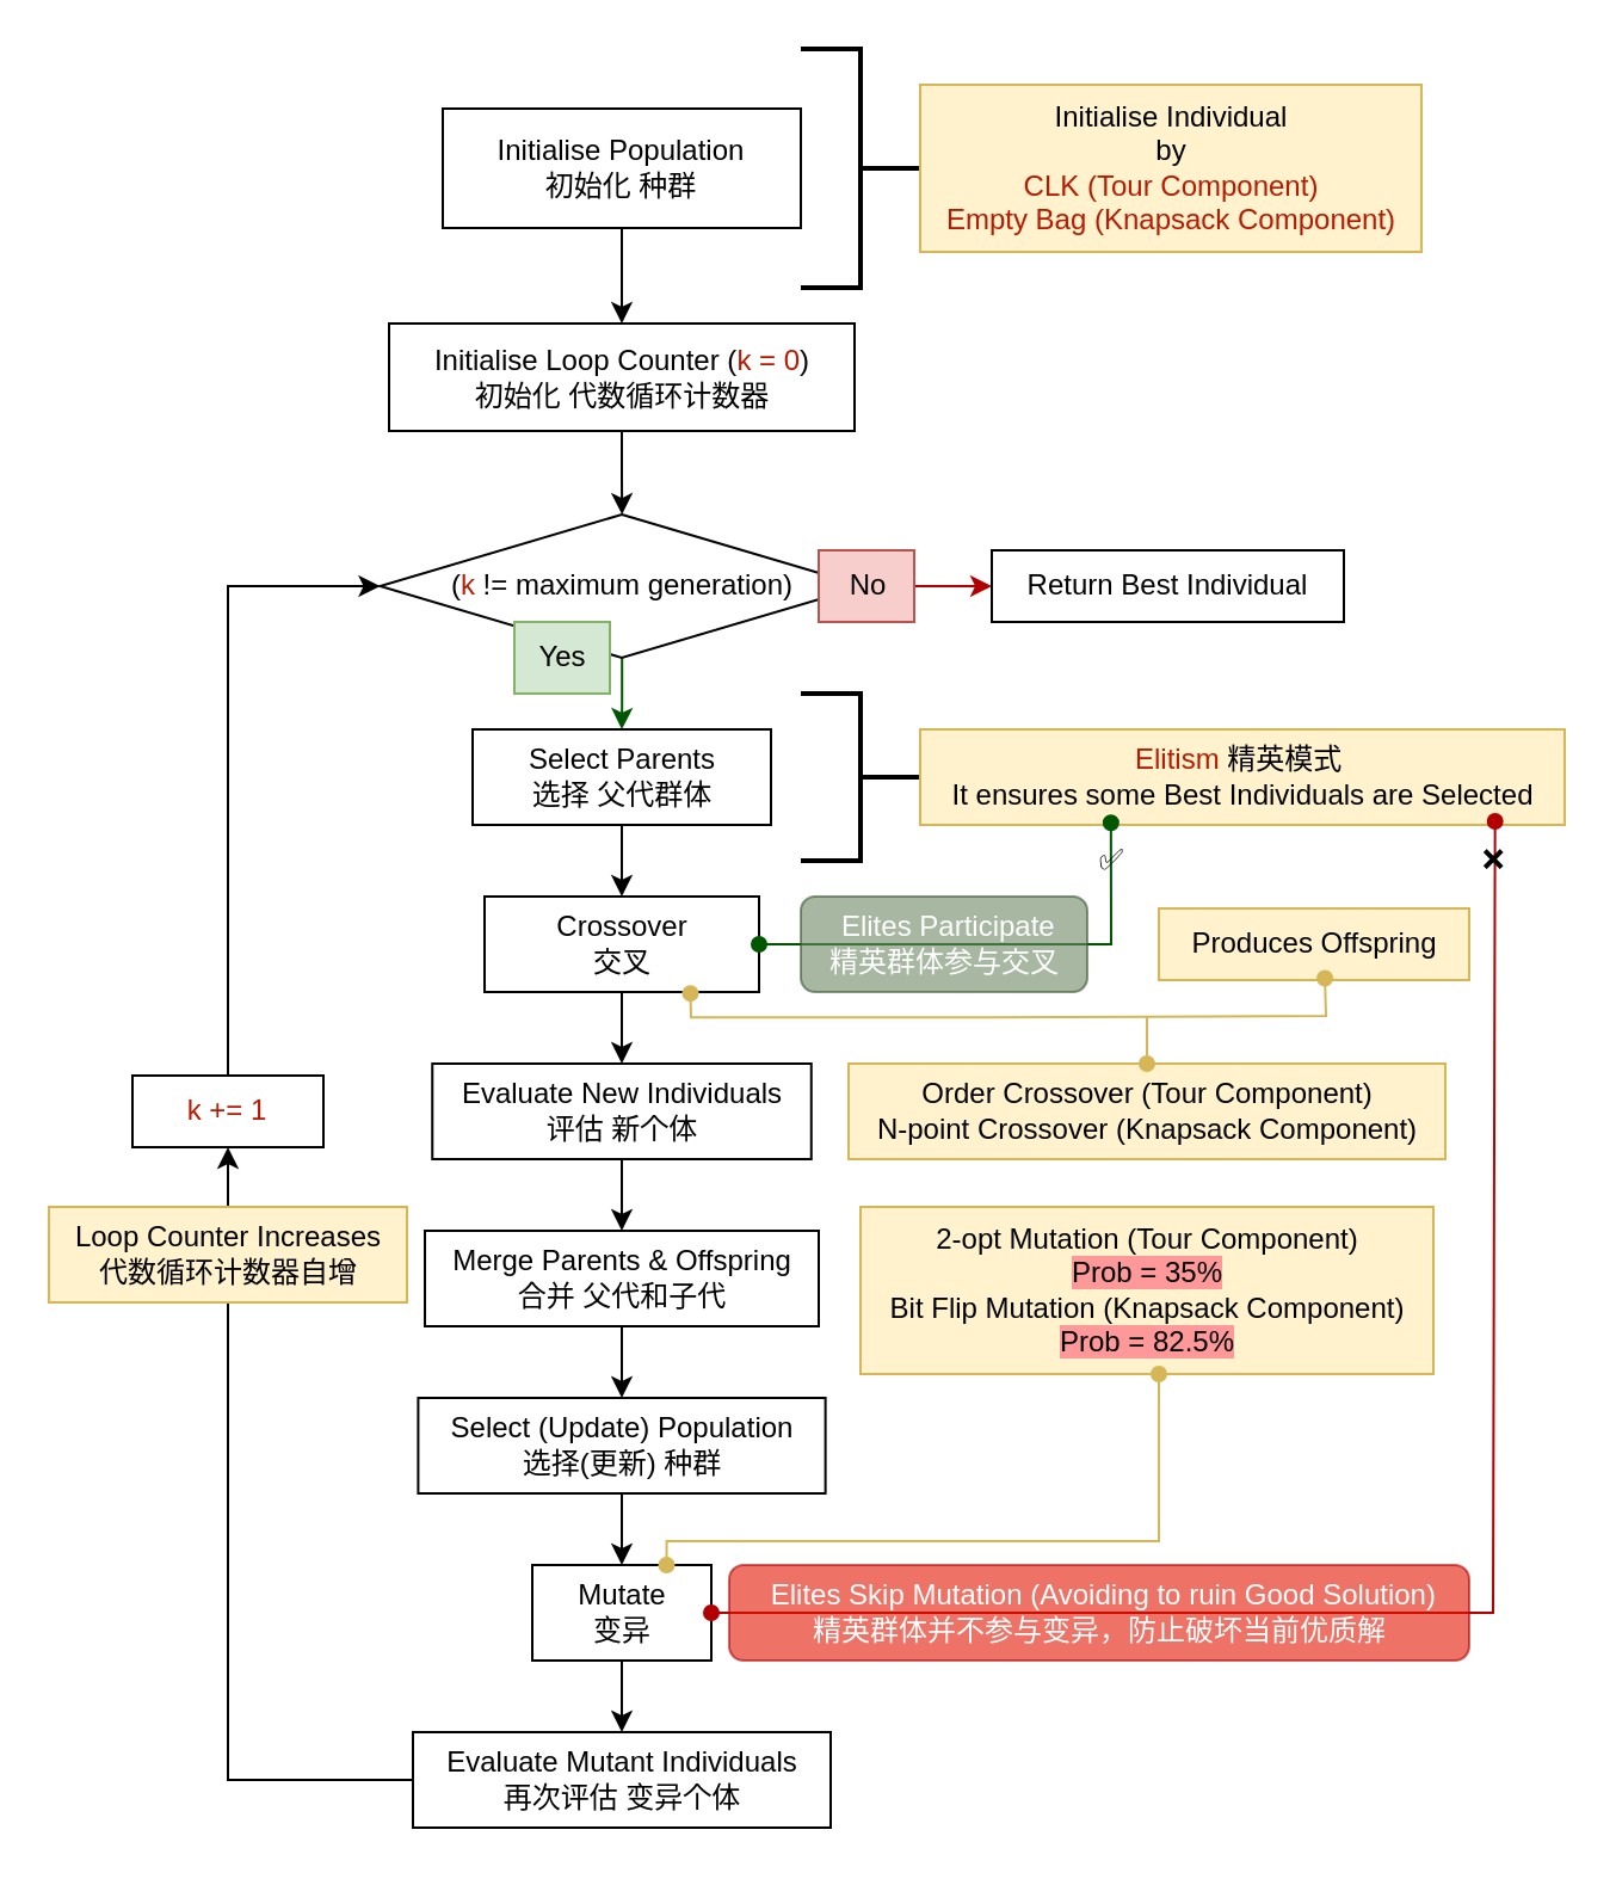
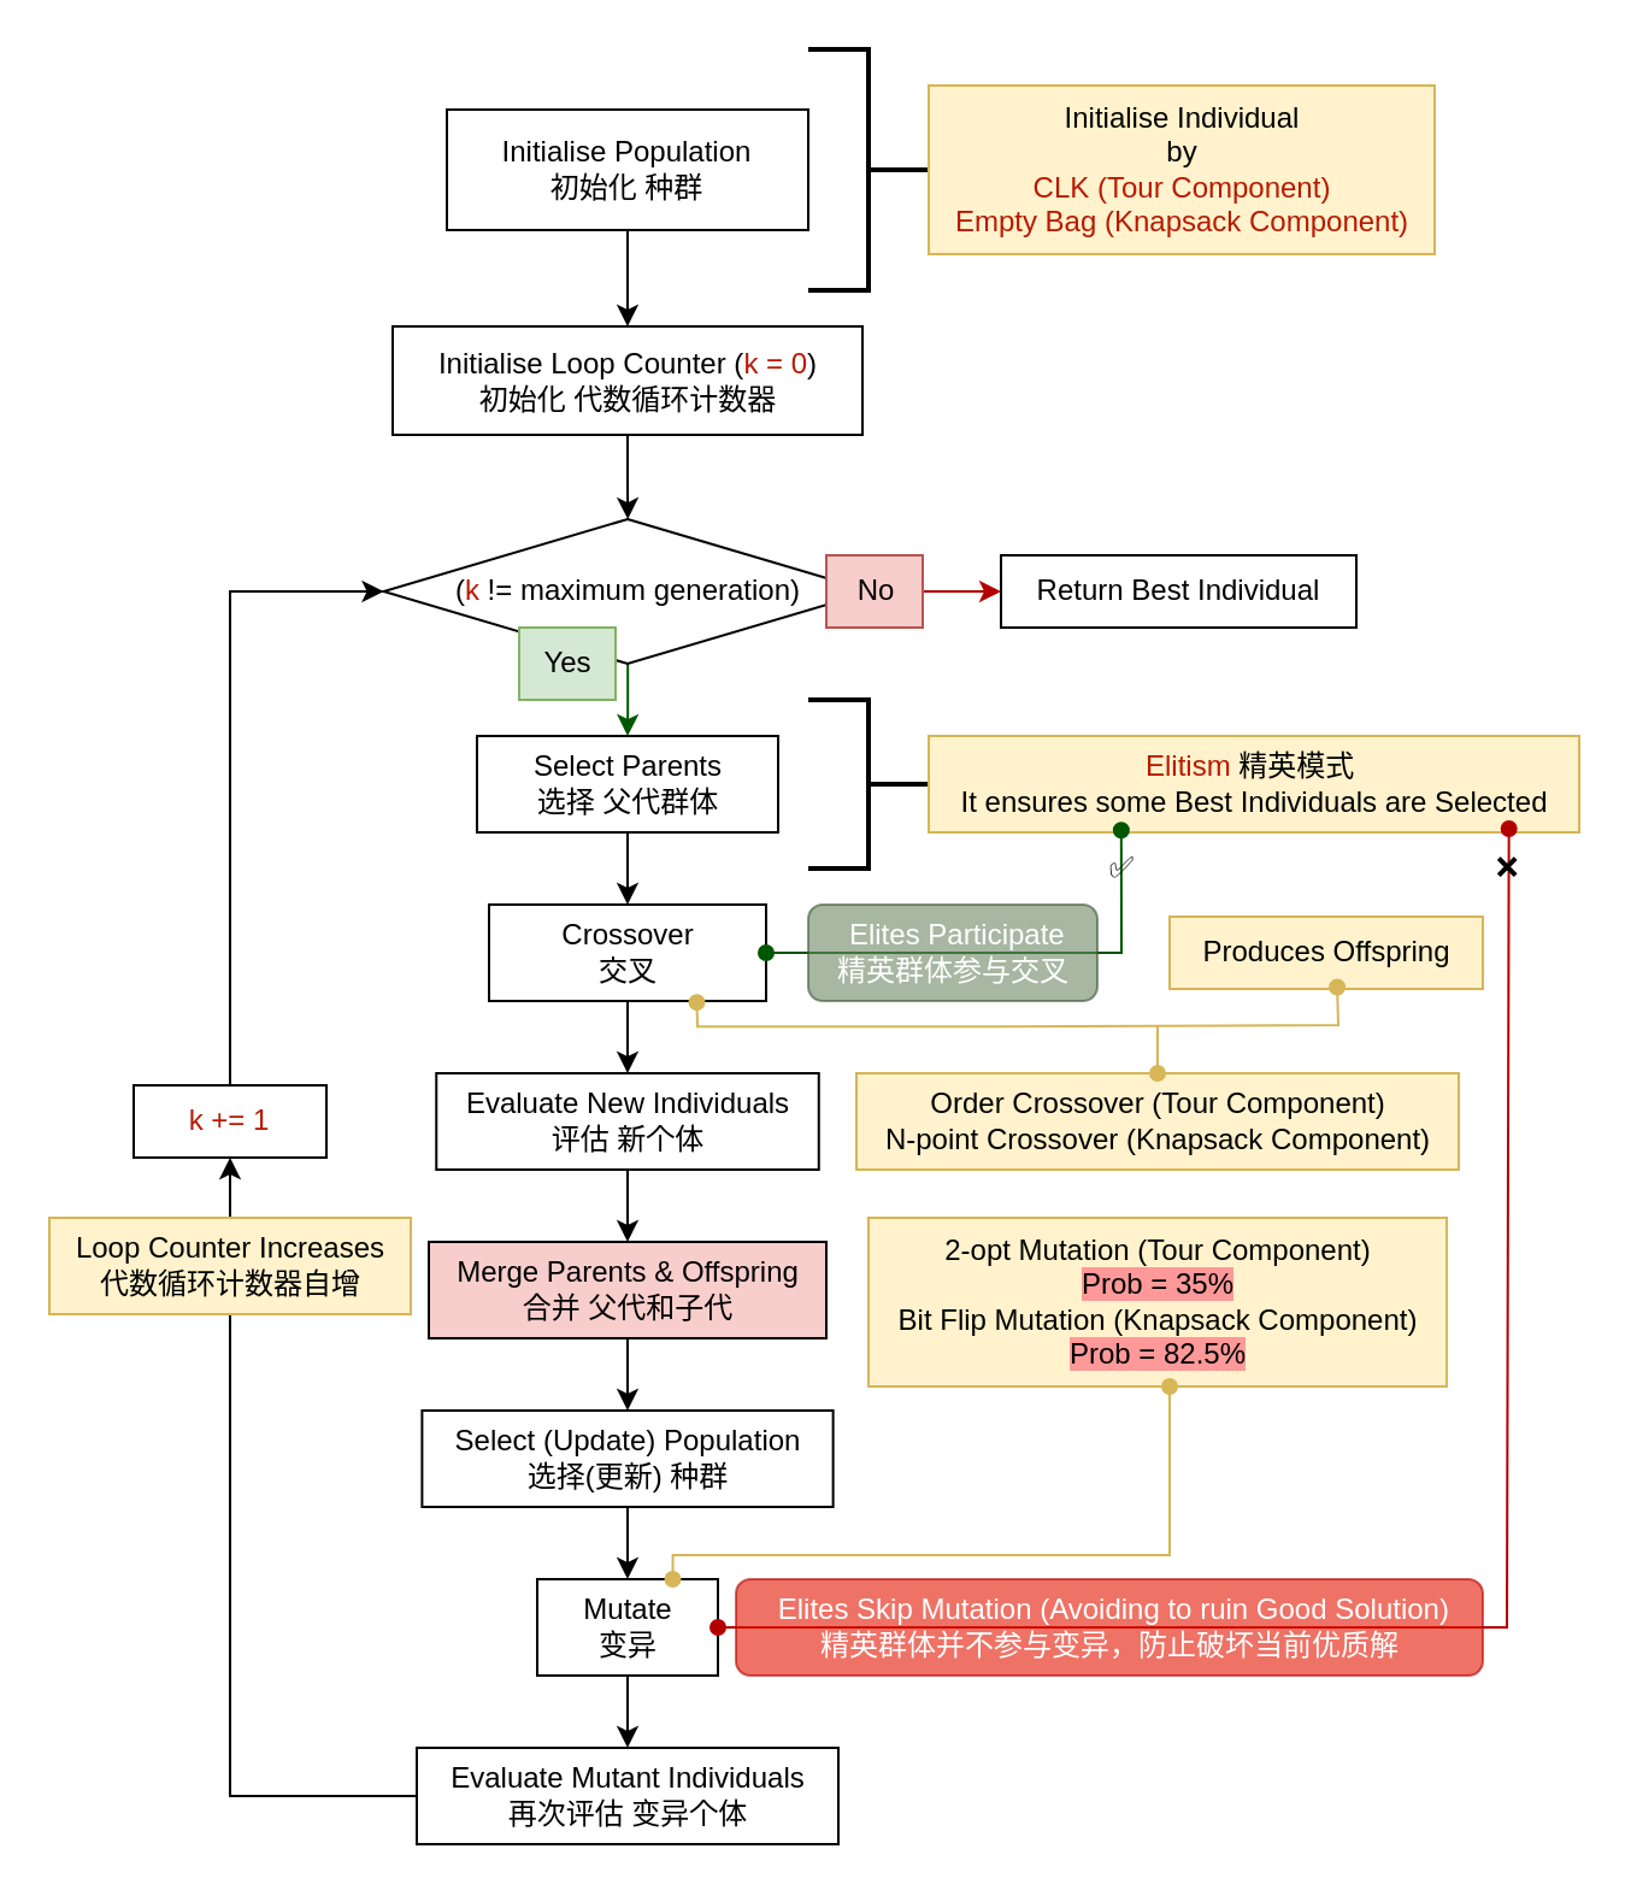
  <mxCell id="0" />
  <mxCell id="1" parent="0" />
  <mxCell id="2" value="" style="edgeStyle=orthogonalEdgeStyle;rounded=0;orthogonalLoop=1;jettySize=auto;html=1;" edge="1" parent="1" source="3" target="5"><mxGeometry relative="1" as="geometry" /></mxCell>
  <mxCell id="3" value="Initialise Population&lt;br&gt;初始化 种群" style="rounded=0;whiteSpace=wrap;html=1;" vertex="1" parent="1"><mxGeometry x="185" y="45" width="150" height="50" as="geometry" /></mxCell>
  <mxCell id="4" value="" style="edgeStyle=orthogonalEdgeStyle;rounded=0;orthogonalLoop=1;jettySize=auto;html=1;" edge="1" parent="1" source="5" target="8"><mxGeometry relative="1" as="geometry" /></mxCell>
  <mxCell id="5" value="Initialise Loop Counter (&lt;font color=&quot;#b81900&quot;&gt;k = 0&lt;/font&gt;)&lt;br&gt;初始化 代数循环计数器" style="whiteSpace=wrap;html=1;rounded=0;" vertex="1" parent="1"><mxGeometry x="162.5" y="135" width="195" height="45" as="geometry" /></mxCell>
  <mxCell id="6" value="" style="edgeStyle=orthogonalEdgeStyle;rounded=0;orthogonalLoop=1;jettySize=auto;html=1;fillColor=#008a00;strokeColor=#005700;" edge="1" parent="1" source="8" target="12"><mxGeometry relative="1" as="geometry" /></mxCell>
  <mxCell id="7" value="" style="edgeStyle=orthogonalEdgeStyle;rounded=0;orthogonalLoop=1;jettySize=auto;html=1;fillColor=#e51400;strokeColor=#B20000;" edge="1" parent="1" source="8" target="35"><mxGeometry relative="1" as="geometry" /></mxCell>
  <mxCell id="8" value="(&lt;font color=&quot;#b81900&quot;&gt;k&lt;/font&gt; != maximum generation)" style="rhombus;whiteSpace=wrap;html=1;rounded=0;" vertex="1" parent="1"><mxGeometry x="158.75" y="215" width="202.5" height="60" as="geometry" /></mxCell>
  <mxCell id="9" value="" style="strokeWidth=2;html=1;shape=mxgraph.flowchart.annotation_2;align=left;labelPosition=right;pointerEvents=1;rotation=-180;" vertex="1" parent="1"><mxGeometry x="335" y="20" width="50" height="100" as="geometry" /></mxCell>
  <mxCell id="10" value="Initialise Individual&lt;div&gt;by&lt;/div&gt;&lt;div&gt;&lt;font color=&quot;#b81900&quot;&gt;CLK (Tour Component)&lt;/font&gt;&lt;/div&gt;&lt;div&gt;&lt;font color=&quot;#b81900&quot;&gt;Empty Bag (Knapsack Component)&lt;/font&gt;&lt;/div&gt;" style="text;html=1;align=center;verticalAlign=middle;resizable=0;points=[];autosize=1;strokeColor=#d6b656;fillColor=#fff2cc;" vertex="1" parent="1"><mxGeometry x="385" y="35" width="210" height="70" as="geometry" /></mxCell>
  <mxCell id="11" value="" style="edgeStyle=orthogonalEdgeStyle;rounded=0;orthogonalLoop=1;jettySize=auto;html=1;" edge="1" parent="1" source="12" target="14"><mxGeometry relative="1" as="geometry" /></mxCell>
  <mxCell id="12" value="Select Parents&lt;br&gt;选择 父代群体" style="whiteSpace=wrap;html=1;rounded=0;" vertex="1" parent="1"><mxGeometry x="197.5" y="305" width="125" height="40" as="geometry" /></mxCell>
  <mxCell id="13" value="" style="edgeStyle=orthogonalEdgeStyle;rounded=0;orthogonalLoop=1;jettySize=auto;html=1;" edge="1" parent="1" source="14" target="16"><mxGeometry relative="1" as="geometry" /></mxCell>
  <mxCell id="14" value="Crossover&lt;br&gt;交叉" style="whiteSpace=wrap;html=1;rounded=0;" vertex="1" parent="1"><mxGeometry x="202.5" y="375" width="115" height="40" as="geometry" /></mxCell>
  <mxCell id="15" value="" style="edgeStyle=orthogonalEdgeStyle;rounded=0;orthogonalLoop=1;jettySize=auto;html=1;" edge="1" parent="1" source="16" target="18"><mxGeometry relative="1" as="geometry" /></mxCell>
  <mxCell id="16" value="Evaluate New Individuals&lt;br&gt;评估 新个体" style="whiteSpace=wrap;html=1;rounded=0;" vertex="1" parent="1"><mxGeometry x="180.63" y="445" width="158.75" height="40" as="geometry" /></mxCell>
  <mxCell id="17" style="edgeStyle=orthogonalEdgeStyle;rounded=0;orthogonalLoop=1;jettySize=auto;html=1;entryX=0.5;entryY=0;entryDx=0;entryDy=0;" edge="1" parent="1" source="18" target="24"><mxGeometry relative="1" as="geometry" /></mxCell>
- <mxCell id="18" value="Merge Parents &amp;amp; Offspring&lt;br&gt;合并 父代和子代" style="whiteSpace=wrap;html=1;rounded=0;" vertex="1" parent="1"><mxGeometry x="177.51" y="515" width="164.99" height="40" as="geometry" /></mxCell>
+ <mxCell id="18" value="Merge Parents &amp;amp; Offspring&lt;br&gt;合并 父代和子代" style="whiteSpace=wrap;html=1;rounded=0;fillColor=#f8cecc;" vertex="1" parent="1"><mxGeometry x="177.51" y="515" width="164.99" height="40" as="geometry" /></mxCell>
  <mxCell id="19" value="" style="strokeWidth=2;html=1;shape=mxgraph.flowchart.annotation_2;align=left;labelPosition=right;pointerEvents=1;rotation=-180;" vertex="1" parent="1"><mxGeometry x="335" y="290" width="50" height="70" as="geometry" /></mxCell>
  <mxCell id="20" value="&lt;font color=&quot;#b81900&quot;&gt;Elitism&lt;/font&gt; 精英模式&amp;nbsp;&lt;div&gt;It ensures&lt;span style=&quot;background-color: initial;&quot;&gt;&amp;nbsp;some Best Individuals are Selected&lt;/span&gt;&lt;/div&gt;" style="text;html=1;align=center;verticalAlign=middle;resizable=0;points=[];autosize=1;strokeColor=#d6b656;fillColor=#fff2cc;" vertex="1" parent="1"><mxGeometry x="385" y="305" width="270" height="40" as="geometry" /></mxCell>
  <mxCell id="21" value="" style="endArrow=oval;html=1;rounded=0;entryX=1;entryY=0.5;entryDx=0;entryDy=0;exitX=0.296;exitY=0.979;exitDx=0;exitDy=0;exitPerimeter=0;startArrow=oval;startFill=1;endFill=1;strokeColor=#005700;fillColor=#008a00;" edge="1" parent="1" source="20" target="14"><mxGeometry width="50" height="50" relative="1" as="geometry"><mxPoint x="425" y="345" as="sourcePoint" /><mxPoint x="465" y="305" as="targetPoint" /><Array as="points"><mxPoint x="465" y="395" /></Array></mxGeometry></mxCell>
  <mxCell id="22" value="&amp;nbsp;Elites Participate&lt;br&gt;精英群体参与交叉" style="text;html=1;align=center;verticalAlign=middle;resizable=0;points=[];autosize=1;fillColor=#6d8764;glass=0;rounded=1;shadow=0;textShadow=0;opacity=60;strokeColor=#3A5431;fontColor=#ffffff;" vertex="1" parent="1"><mxGeometry x="335" y="375" width="120" height="40" as="geometry" /></mxCell>
  <mxCell id="23" value="" style="edgeStyle=orthogonalEdgeStyle;rounded=0;orthogonalLoop=1;jettySize=auto;html=1;" edge="1" parent="1" source="24" target="27"><mxGeometry relative="1" as="geometry" /></mxCell>
  <mxCell id="24" value="Select (Update) Population&lt;br&gt;选择(更新) 种群" style="whiteSpace=wrap;html=1;rounded=0;" vertex="1" parent="1"><mxGeometry x="174.7" y="585" width="170.61" height="40" as="geometry" /></mxCell>
  <mxCell id="25" value="Yes" style="text;html=1;align=center;verticalAlign=middle;resizable=0;points=[];autosize=1;strokeColor=#82b366;fillColor=#d5e8d4;" vertex="1" parent="1"><mxGeometry x="215" y="260" width="40" height="30" as="geometry" /></mxCell>
  <mxCell id="26" value="" style="edgeStyle=orthogonalEdgeStyle;rounded=0;orthogonalLoop=1;jettySize=auto;html=1;" edge="1" parent="1" source="27" target="29"><mxGeometry relative="1" as="geometry" /></mxCell>
  <mxCell id="27" value="Mutate&lt;br&gt;变异" style="whiteSpace=wrap;html=1;rounded=0;" vertex="1" parent="1"><mxGeometry x="222.5" y="655" width="75" height="40" as="geometry" /></mxCell>
  <mxCell id="28" value="" style="edgeStyle=orthogonalEdgeStyle;rounded=0;orthogonalLoop=1;jettySize=auto;html=1;" edge="1" parent="1" source="29" target="31"><mxGeometry relative="1" as="geometry" /></mxCell>
  <mxCell id="29" value="Evaluate Mutant Individuals&lt;br&gt;再次评估 变异个体" style="whiteSpace=wrap;html=1;rounded=0;" vertex="1" parent="1"><mxGeometry x="172.5" y="725" width="175" height="40" as="geometry" /></mxCell>
  <mxCell id="30" style="edgeStyle=orthogonalEdgeStyle;rounded=0;orthogonalLoop=1;jettySize=auto;html=1;entryX=0;entryY=0.5;entryDx=0;entryDy=0;exitX=0.5;exitY=0;exitDx=0;exitDy=0;" edge="1" parent="1" source="31" target="8"><mxGeometry relative="1" as="geometry" /></mxCell>
  <mxCell id="31" value="&lt;font color=&quot;#b81900&quot;&gt;k += 1&lt;/font&gt;" style="whiteSpace=wrap;html=1;rounded=0;" vertex="1" parent="1"><mxGeometry x="55" y="450" width="80" height="30" as="geometry" /></mxCell>
  <mxCell id="32" value="Loop Counter Increases&lt;div&gt;代数循环计数器自增&lt;/div&gt;" style="text;html=1;align=center;verticalAlign=middle;resizable=0;points=[];autosize=1;strokeColor=#d6b656;fillColor=#fff2cc;" vertex="1" parent="1"><mxGeometry x="20" y="505" width="150" height="40" as="geometry" /></mxCell>
  <mxCell id="33" value="" style="endArrow=oval;html=1;rounded=0;entryX=1;entryY=0.5;entryDx=0;entryDy=0;exitX=0.892;exitY=0.962;exitDx=0;exitDy=0;exitPerimeter=0;startArrow=oval;startFill=1;endFill=1;strokeColor=#B20000;fillColor=#e51400;" edge="1" parent="1" source="20" target="27"><mxGeometry width="50" height="50" relative="1" as="geometry"><mxPoint x="475" y="354" as="sourcePoint" /><mxPoint x="328" y="405" as="targetPoint" /><Array as="points"><mxPoint x="625" y="675" /></Array></mxGeometry></mxCell>
  <mxCell id="34" value="&amp;nbsp;Elites Skip Mutation (Avoiding to ruin Good Solution)&lt;div&gt;精英群体并不参与变异，防止破坏当前优质解&lt;/div&gt;" style="text;html=1;align=center;verticalAlign=middle;resizable=0;points=[];autosize=1;fillColor=#e51400;glass=0;rounded=1;shadow=0;textShadow=0;opacity=60;strokeColor=#B20000;fontColor=#ffffff;" vertex="1" parent="1"><mxGeometry x="305" y="655" width="310" height="40" as="geometry" /></mxCell>
  <mxCell id="35" value="Return Best Individual" style="whiteSpace=wrap;html=1;rounded=0;" vertex="1" parent="1"><mxGeometry x="415" y="230" width="147.5" height="30" as="geometry" /></mxCell>
  <mxCell id="36" value="No" style="text;html=1;align=center;verticalAlign=middle;resizable=0;points=[];autosize=1;strokeColor=#b85450;fillColor=#f8cecc;" vertex="1" parent="1"><mxGeometry x="342.5" y="230" width="40" height="30" as="geometry" /></mxCell>
  <mxCell id="37" value="Produces Offspring" style="text;html=1;align=center;verticalAlign=middle;resizable=0;points=[];autosize=1;strokeColor=#d6b656;fillColor=#fff2cc;" vertex="1" parent="1"><mxGeometry x="485" y="380" width="130" height="30" as="geometry" /></mxCell>
  <mxCell id="38" value="" style="endArrow=oval;html=1;rounded=0;startArrow=oval;startFill=1;endFill=1;strokeColor=#d6b656;fillColor=#fff2cc;entryX=0.75;entryY=1;entryDx=0;entryDy=0;exitX=0.535;exitY=0.975;exitDx=0;exitDy=0;exitPerimeter=0;" edge="1" parent="1" source="37"><mxGeometry width="50" height="50" relative="1" as="geometry"><mxPoint x="545.97" y="410" as="sourcePoint" /><mxPoint x="288.75" y="415.57" as="targetPoint" /><Array as="points"><mxPoint x="555" y="425" /><mxPoint x="415" y="425.57" /><mxPoint x="289" y="425.57" /></Array></mxGeometry></mxCell>
  <mxCell id="39" value="Order Crossover (Tour Component)&lt;br&gt;N-point Crossover (Knapsack Component)" style="text;html=1;align=center;verticalAlign=middle;resizable=0;points=[];autosize=1;strokeColor=#d6b656;fillColor=#fff2cc;" vertex="1" parent="1"><mxGeometry x="355" y="445" width="250" height="40" as="geometry" /></mxCell>
  <mxCell id="40" style="edgeStyle=orthogonalEdgeStyle;rounded=0;orthogonalLoop=1;jettySize=auto;html=1;startArrow=oval;startFill=1;endArrow=none;endFill=0;fillColor=#fff2cc;strokeColor=#d6b656;" edge="1" parent="1" source="39"><mxGeometry relative="1" as="geometry"><mxPoint x="480" y="425" as="targetPoint" /><Array as="points"><mxPoint x="480" y="445" /><mxPoint x="480" y="445" /></Array></mxGeometry></mxCell>
  <mxCell id="41" value="2-opt Mutation (Tour Component)&lt;br&gt;&lt;span style=&quot;background-color: rgb(255, 153, 153);&quot;&gt;Prob = 35%&lt;br&gt;&lt;/span&gt;Bit Flip Mutation (Knapsack Component)&lt;div&gt;&lt;span style=&quot;background-color: rgb(255, 153, 153);&quot;&gt;Prob = 82.5%&lt;/span&gt;&lt;/div&gt;" style="text;html=1;align=center;verticalAlign=middle;resizable=0;points=[];autosize=1;strokeColor=#d6b656;fillColor=#fff2cc;" vertex="1" parent="1"><mxGeometry x="360" y="505" width="240" height="70" as="geometry" /></mxCell>
  <mxCell id="42" style="edgeStyle=orthogonalEdgeStyle;rounded=0;orthogonalLoop=1;jettySize=auto;html=1;entryX=0.75;entryY=0;entryDx=0;entryDy=0;fillColor=#fff2cc;strokeColor=#d6b656;startArrow=oval;startFill=1;endArrow=oval;endFill=1;" edge="1" parent="1" target="27"><mxGeometry relative="1" as="geometry"><mxPoint x="485" y="575" as="sourcePoint" /><Array as="points"><mxPoint x="485" y="576" /><mxPoint x="485" y="645" /><mxPoint x="279" y="645" /></Array></mxGeometry></mxCell>
  <mxCell id="43" value="✅" style="text;html=1;align=center;verticalAlign=middle;resizable=0;points=[];autosize=1;strokeColor=none;fillColor=none;" vertex="1" parent="1"><mxGeometry x="445" y="345" width="40" height="30" as="geometry" /></mxCell>
  <mxCell id="44" value="❌" style="text;html=1;align=center;verticalAlign=middle;resizable=0;points=[];autosize=1;strokeColor=none;fillColor=none;" vertex="1" parent="1"><mxGeometry x="605" y="345" width="40" height="30" as="geometry" /></mxCell>
